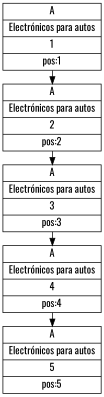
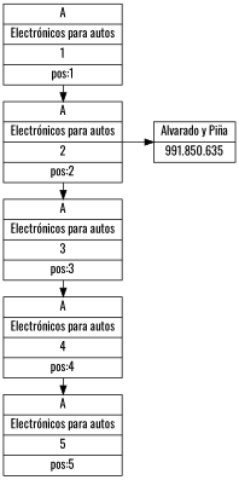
  digraph {
    splines=ortho
    rankdir=LR
    fontname=Oswald
    node [shape=record fontname=Oswald]
    edge [fontname=Oswald]
    n1 [label="A|Electrónicos para autos|1|pos:1"]
    n2 [label="A|Electrónicos para autos|2|pos:2"]
    n3 [label="A|Electrónicos para autos|3|pos:3"]
    n4 [label="A|Electrónicos para autos|4|pos:4"]
    n5 [label="A|Electrónicos para autos|5|pos:5"]
+   n6 [label="Alvarado y Piña|991.850.635"]
    subgraph sub_1 {
      rank=same
      n1
      n2
      n3
      n4
      n5
    }
    n1 -> n2
    n2 -> n3
+   n2 -> n6
    n3 -> n4
    n4 -> n5
  }
